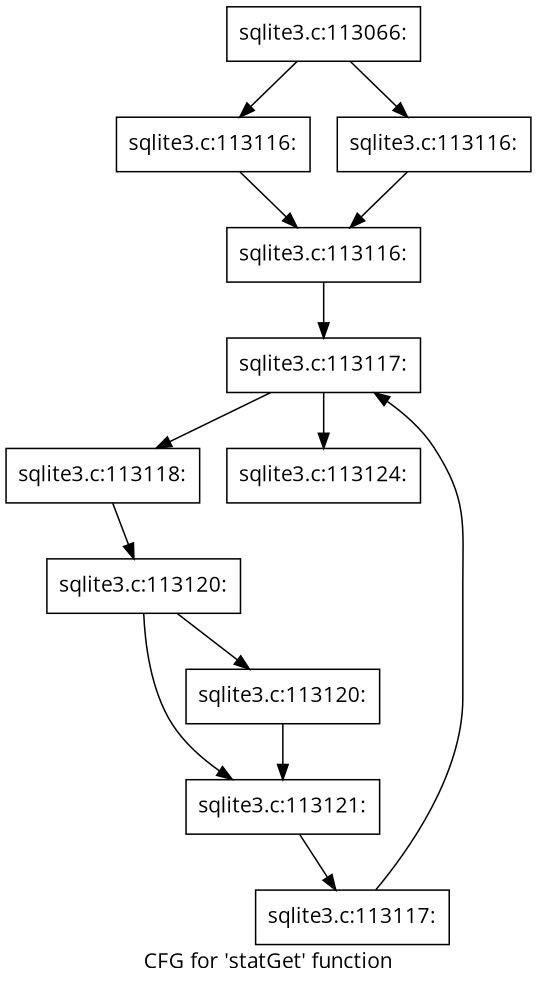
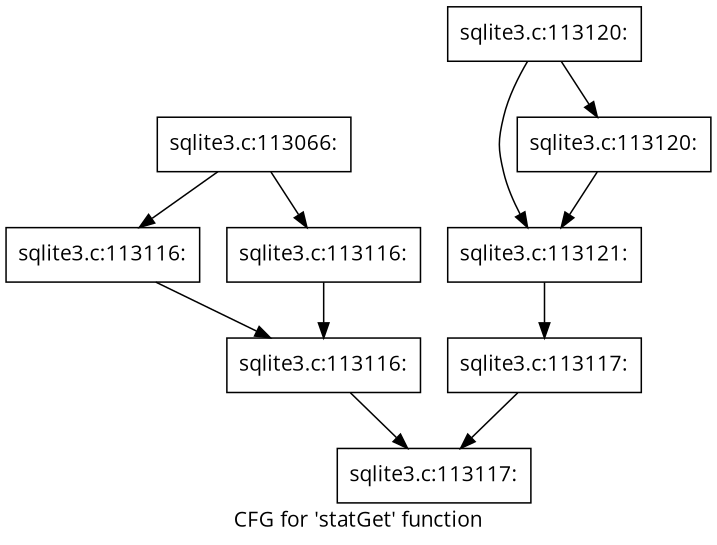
  digraph {
    fontname="Open Sans"
    label="CFG for 'statGet' function"
    node [fontname="Open Sans" shape=record]
    edge [fontname="Open Sans"]
    n1 [label="{sqlite3.c:113066:}"]
    n2 [label="{sqlite3.c:113116:}"]
    n3 [label="{sqlite3.c:113116:}"]
    n4 [label="{sqlite3.c:113116:}"]
    n5 [label="{sqlite3.c:113117:}"]
-   n6 [label="{sqlite3.c:113118:}"]
-   n7 [label="{sqlite3.c:113124:}"]
    n8 [label="{sqlite3.c:113120:}"]
    n9 [label="{sqlite3.c:113121:}"]
    n10 [label="{sqlite3.c:113120:}"]
    n11 [label="{sqlite3.c:113117:}"]
    n1 -> n2
    n1 -> n3
    n2 -> n4
    n3 -> n4
    n4 -> n5
-   n5 -> n6
-   n5 -> n7
-   n6 -> n8
    n8 -> n9
    n8 -> n10
    n9 -> n11
    n10 -> n9
    n11 -> n5
  }
